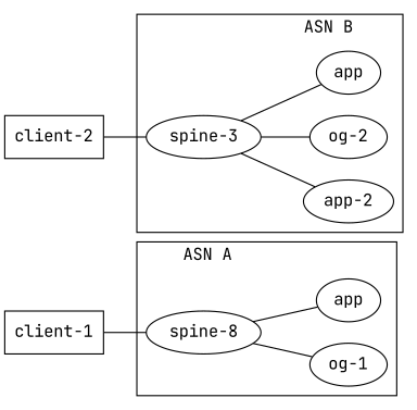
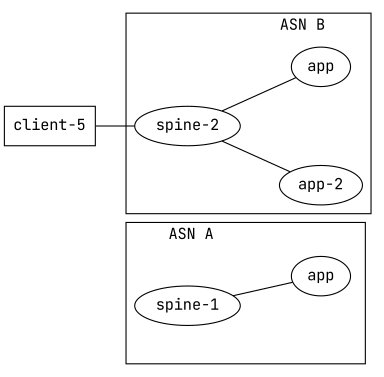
  graph {
    fontname="JetBrains Mono"
    newrank=true
    rankdir=LR
    node [fontname="JetBrains Mono"]
    edge [fontname="JetBrains Mono"]
-   "spine-1" [label="spine-8"]
-   "spine-2" [label="spine-3"]
-   "og-1"
+   "spine-1"
+   "spine-2"
    n4 [label=app]
    n5 [label="app-2"]
-   "og-2"
    n7 [label=app]
-   "client-1" [shape=box]
-   "client-2" [shape=box]
+   "client-2" [shape=box label="client-5"]
    subgraph sub_1 {
      rank=same
      "spine-1"
      "spine-2"
    }
    subgraph cluster_2 {
      label="ASN A            "
      "spine-1"
-     "og-1"
      n4
    }
    subgraph cluster_3 {
      label="            ASN B"
      "spine-2"
      n5
-     "og-2"
      n7
    }
-   "spine-1" -- "og-1"
    "spine-1" -- n4
    "spine-2" -- n5
-   "spine-2" -- "og-2"
    "spine-2" -- n7
-   "client-1" -- "spine-1"
    "client-2" -- "spine-2"
  }
